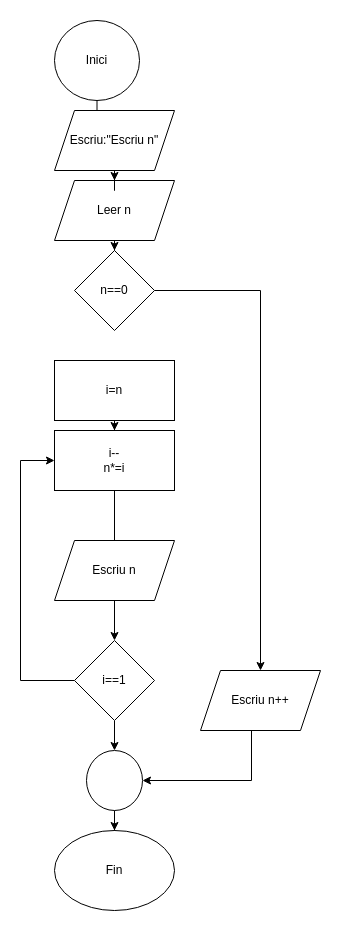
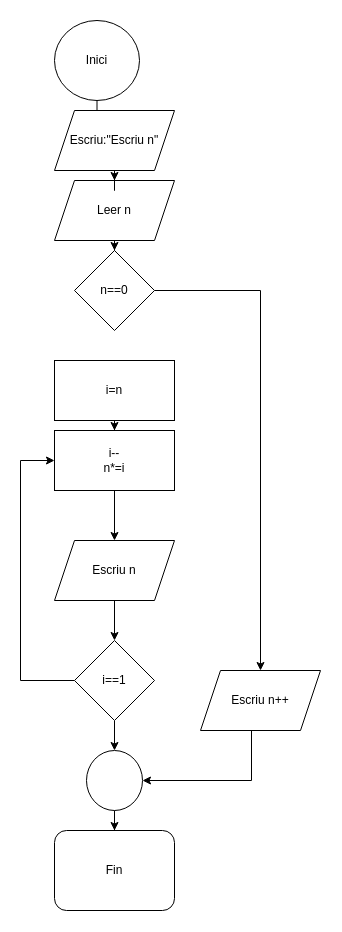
  <mxCell id="0" />
  <mxCell id="1" parent="0" />
  <mxCell id="2" style="edgeStyle=orthogonalEdgeStyle;rounded=0;orthogonalLoop=1;jettySize=auto;html=1;" edge="1" parent="1" source="3" target="7"><mxGeometry relative="1" as="geometry" /></mxCell>
  <mxCell id="3" value="Inici" style="ellipse;whiteSpace=wrap;html=1;" vertex="1" parent="1"><mxGeometry x="54" y="20" width="85" height="80" as="geometry" /></mxCell>
  <mxCell id="4" value="" style="edgeStyle=orthogonalEdgeStyle;rounded=0;orthogonalLoop=1;jettySize=auto;html=1;" edge="1" parent="1" source="5" target="19"><mxGeometry relative="1" as="geometry" /></mxCell>
  <mxCell id="5" value="Leer n" style="shape=parallelogram;perimeter=parallelogramPerimeter;whiteSpace=wrap;html=1;fixedSize=1;" vertex="1" parent="1"><mxGeometry x="54" y="180" width="120" height="60" as="geometry" /></mxCell>
  <mxCell id="6" style="edgeStyle=orthogonalEdgeStyle;rounded=0;orthogonalLoop=1;jettySize=auto;html=1;" edge="1" parent="1" source="7" target="5"><mxGeometry relative="1" as="geometry" /></mxCell>
  <mxCell id="7" value="Escriu:&quot;Escriu n&quot;" style="shape=parallelogram;perimeter=parallelogramPerimeter;whiteSpace=wrap;html=1;fixedSize=1;" vertex="1" parent="1"><mxGeometry x="54" y="110" width="120" height="60" as="geometry" /></mxCell>
  <mxCell id="8" style="edgeStyle=orthogonalEdgeStyle;rounded=0;orthogonalLoop=1;jettySize=auto;html=1;" edge="1" parent="1" source="9" target="11"><mxGeometry relative="1" as="geometry" /></mxCell>
  <mxCell id="9" value="i=n" style="rounded=0;whiteSpace=wrap;html=1;" vertex="1" parent="1"><mxGeometry x="54" y="360" width="120" height="60" as="geometry" /></mxCell>
- <mxCell id="10" style="edgeStyle=orthogonalEdgeStyle;rounded=0;orthogonalLoop=1;jettySize=auto;html=1;entryX=0.5;entryY=0;entryDx=0;entryDy=0;endArrow=none;" edge="1" parent="1" source="11" target="16"><mxGeometry relative="1" as="geometry" /></mxCell>
+ <mxCell id="10" style="edgeStyle=orthogonalEdgeStyle;rounded=0;orthogonalLoop=1;jettySize=auto;html=1;entryX=0.5;entryY=0;entryDx=0;entryDy=0;" edge="1" parent="1" source="11" target="16"><mxGeometry relative="1" as="geometry" /></mxCell>
  <mxCell id="11" value="i--&lt;br&gt;n*=i" style="rounded=0;whiteSpace=wrap;html=1;" vertex="1" parent="1"><mxGeometry x="54" y="430" width="120" height="60" as="geometry" /></mxCell>
  <mxCell id="12" style="edgeStyle=orthogonalEdgeStyle;rounded=0;orthogonalLoop=1;jettySize=auto;html=1;entryX=0;entryY=0.5;entryDx=0;entryDy=0;exitX=0;exitY=0.5;exitDx=0;exitDy=0;" edge="1" parent="1" source="14" target="11"><mxGeometry relative="1" as="geometry"><Array as="points"><mxPoint x="20" y="680" /><mxPoint x="20" y="460" /></Array></mxGeometry></mxCell>
  <mxCell id="13" value="" style="edgeStyle=orthogonalEdgeStyle;rounded=0;orthogonalLoop=1;jettySize=auto;html=1;" edge="1" parent="1" source="14" target="23"><mxGeometry relative="1" as="geometry" /></mxCell>
  <mxCell id="14" value="i==1" style="rhombus;whiteSpace=wrap;html=1;" vertex="1" parent="1"><mxGeometry x="74" y="640" width="80" height="80" as="geometry" /></mxCell>
  <mxCell id="15" style="edgeStyle=orthogonalEdgeStyle;rounded=0;orthogonalLoop=1;jettySize=auto;html=1;" edge="1" parent="1" source="16" target="14"><mxGeometry relative="1" as="geometry" /></mxCell>
  <mxCell id="16" value="Escriu n" style="shape=parallelogram;perimeter=parallelogramPerimeter;whiteSpace=wrap;html=1;fixedSize=1;" vertex="1" parent="1"><mxGeometry x="54" y="540" width="120" height="60" as="geometry" /></mxCell>
- <mxCell id="17" value="Fin" style="ellipse;whiteSpace=wrap;html=1;" vertex="1" parent="1"><mxGeometry x="54" y="830" width="120" height="80" as="geometry" /></mxCell>
+ <mxCell id="17" value="Fin" style="whiteSpace=wrap;html=1;rounded=1;" vertex="1" parent="1"><mxGeometry x="54" y="830" width="120" height="80" as="geometry" /></mxCell>
  <mxCell id="18" style="edgeStyle=orthogonalEdgeStyle;rounded=0;orthogonalLoop=1;jettySize=auto;html=1;entryX=0.5;entryY=0;entryDx=0;entryDy=0;" edge="1" parent="1" source="19" target="21"><mxGeometry relative="1" as="geometry"><mxPoint x="250" y="290" as="targetPoint" /></mxGeometry></mxCell>
  <mxCell id="19" value="n==0" style="rhombus;whiteSpace=wrap;html=1;" vertex="1" parent="1"><mxGeometry x="74" y="250" width="80" height="80" as="geometry" /></mxCell>
  <mxCell id="20" style="edgeStyle=orthogonalEdgeStyle;rounded=0;orthogonalLoop=1;jettySize=auto;html=1;entryX=1;entryY=0.5;entryDx=0;entryDy=0;exitX=0.425;exitY=0.983;exitDx=0;exitDy=0;exitPerimeter=0;" edge="1" parent="1" source="21" target="23"><mxGeometry relative="1" as="geometry" /></mxCell>
  <mxCell id="21" value="Escriu n++" style="shape=parallelogram;perimeter=parallelogramPerimeter;whiteSpace=wrap;html=1;fixedSize=1;" vertex="1" parent="1"><mxGeometry x="200" y="670" width="120" height="60" as="geometry" /></mxCell>
  <mxCell id="22" style="edgeStyle=orthogonalEdgeStyle;rounded=0;orthogonalLoop=1;jettySize=auto;html=1;" edge="1" parent="1" source="23" target="17"><mxGeometry relative="1" as="geometry" /></mxCell>
  <mxCell id="23" value="" style="ellipse;whiteSpace=wrap;html=1;" vertex="1" parent="1"><mxGeometry x="86" y="750" width="56" height="60" as="geometry" /></mxCell>
